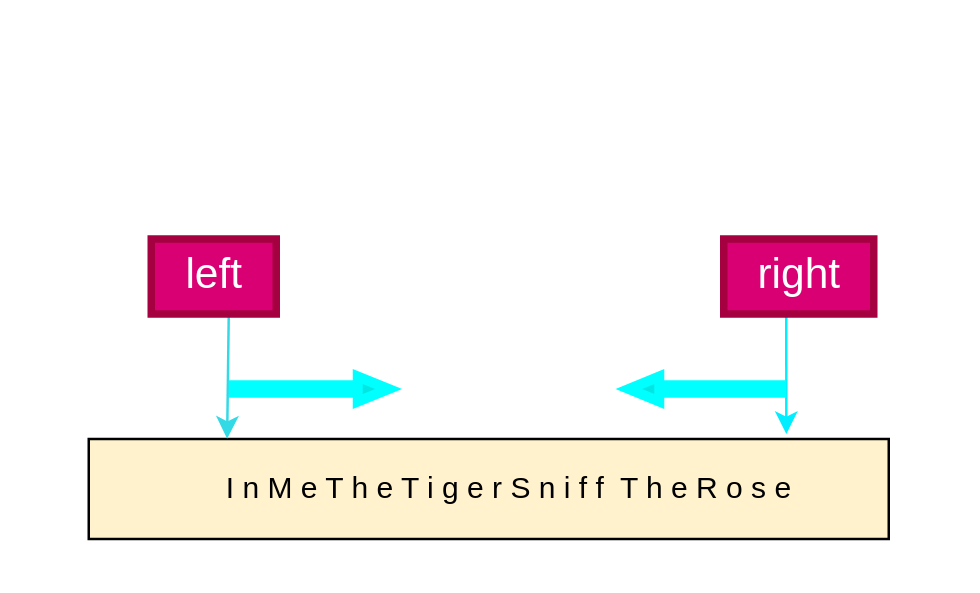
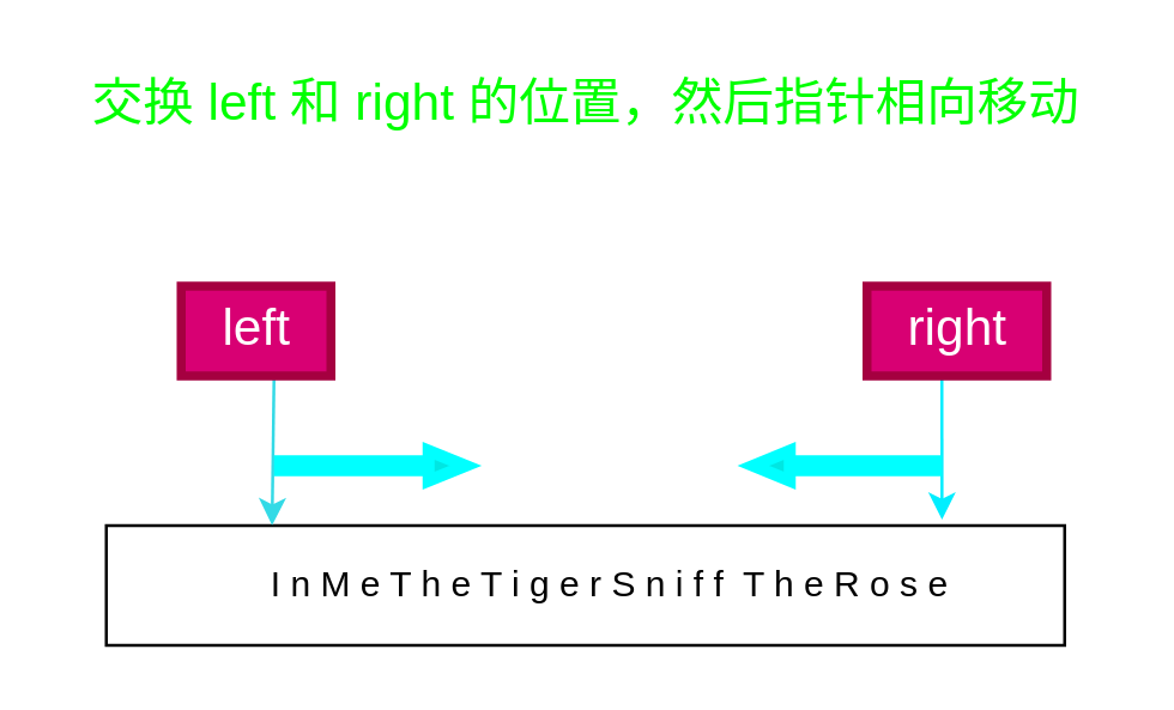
  <mxCell id="0" />
  <mxCell id="1" parent="0" />
- <mxCell id="2" value="&lt;span style=&quot;white-space: pre;&quot;&gt;&#09;&lt;span style=&quot;white-space: pre;&quot;&gt;&#09;&lt;/span&gt;&lt;/span&gt;I n M e T h e T i g e r S n i f f&amp;nbsp; T h e R o s e" style="whiteSpace=wrap;html=1;align=left;fillColor=#fff2cc;" parent="1" vertex="1"><mxGeometry x="35" y="175" width="320" height="40" as="geometry" /></mxCell>
+ <mxCell id="2" value="&lt;span style=&quot;white-space: pre;&quot;&gt;&#09;&lt;span style=&quot;white-space: pre;&quot;&gt;&#09;&lt;/span&gt;&lt;/span&gt;I n M e T h e T i g e r S n i f f&amp;nbsp; T h e R o s e" style="whiteSpace=wrap;html=1;align=left;" parent="1" vertex="1"><mxGeometry x="35" y="175" width="320" height="40" as="geometry" /></mxCell>
  <mxCell id="3" value="" style="endArrow=classic;html=1;entryX=0.173;entryY=-0.003;entryDx=0;entryDy=0;entryPerimeter=0;fillColor=#60a917;strokeColor=#33dae6;" parent="1" target="2" edge="1"><mxGeometry width="50" height="50" relative="1" as="geometry"><mxPoint x="91" y="125" as="sourcePoint" /><mxPoint x="85" y="165" as="targetPoint" /></mxGeometry></mxCell>
  <mxCell id="4" value="" style="endArrow=classic;html=1;entryX=0.872;entryY=-0.05;entryDx=0;entryDy=0;entryPerimeter=0;strokeColor=#00eeff;" parent="1" target="2" edge="1"><mxGeometry width="50" height="50" relative="1" as="geometry"><mxPoint x="314" y="125" as="sourcePoint" /><mxPoint x="365" y="85" as="targetPoint" /></mxGeometry></mxCell>
  <mxCell id="5" value="&lt;font style=&quot;font-size: 17px;&quot;&gt;right&lt;/font&gt;" style="text;html=1;align=center;verticalAlign=middle;resizable=0;points=[];autosize=1;strokeColor=#A50040;fillColor=#d80073;strokeWidth=3;fontColor=#ffffff;" parent="1" vertex="1"><mxGeometry x="289" y="95" width="60" height="30" as="geometry" /></mxCell>
  <mxCell id="6" value="&lt;font style=&quot;font-size: 17px;&quot;&gt;left&lt;/font&gt;" style="text;html=1;align=center;verticalAlign=middle;resizable=0;points=[];autosize=1;strokeColor=#A50040;fillColor=#d80073;strokeWidth=3;fontColor=#ffffff;" parent="1" vertex="1"><mxGeometry x="60" y="95" width="50" height="30" as="geometry" /></mxCell>
  <mxCell id="7" value="" style="shape=singleArrow;direction=east;whiteSpace=wrap;html=1;strokeWidth=4;fontSize=20;fillColor=#00e6e2;strokeColor=#00FFFF;fontColor=#ffffff;" parent="1" vertex="1"><mxGeometry x="93" y="150" width="62" height="10" as="geometry" /></mxCell>
  <mxCell id="8" value="" style="shape=singleArrow;direction=west;whiteSpace=wrap;html=1;strokeWidth=4;fontSize=20;fillColor=#00e6e2;strokeColor=#00FFFF;fontColor=#ffffff;" parent="1" vertex="1"><mxGeometry x="251" y="150" width="61" height="10" as="geometry" /></mxCell>
+ <mxCell id="9" value="交换 left 和 right 的位置，然后指针相向移动" style="text;html=1;align=center;verticalAlign=middle;resizable=0;points=[];autosize=1;strokeColor=none;fillColor=none;fontSize=17;fontColor=#00FF00;" parent="1" vertex="1"><mxGeometry x="20" y="20" width="350" height="30" as="geometry" /></mxCell>
